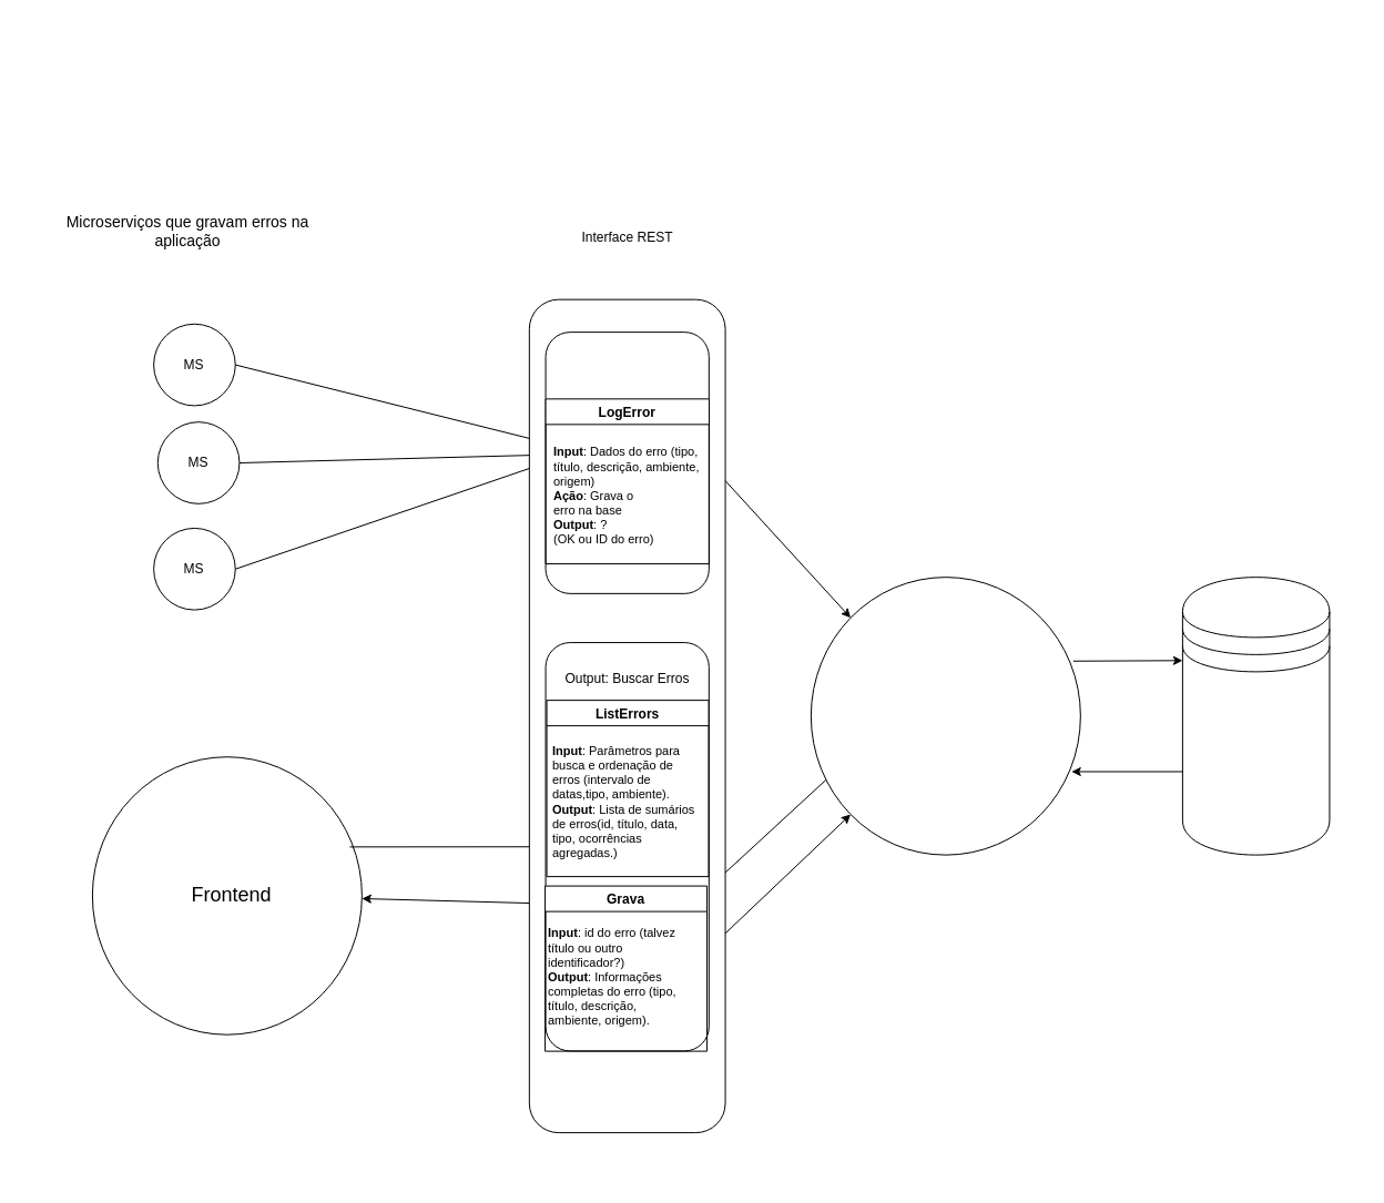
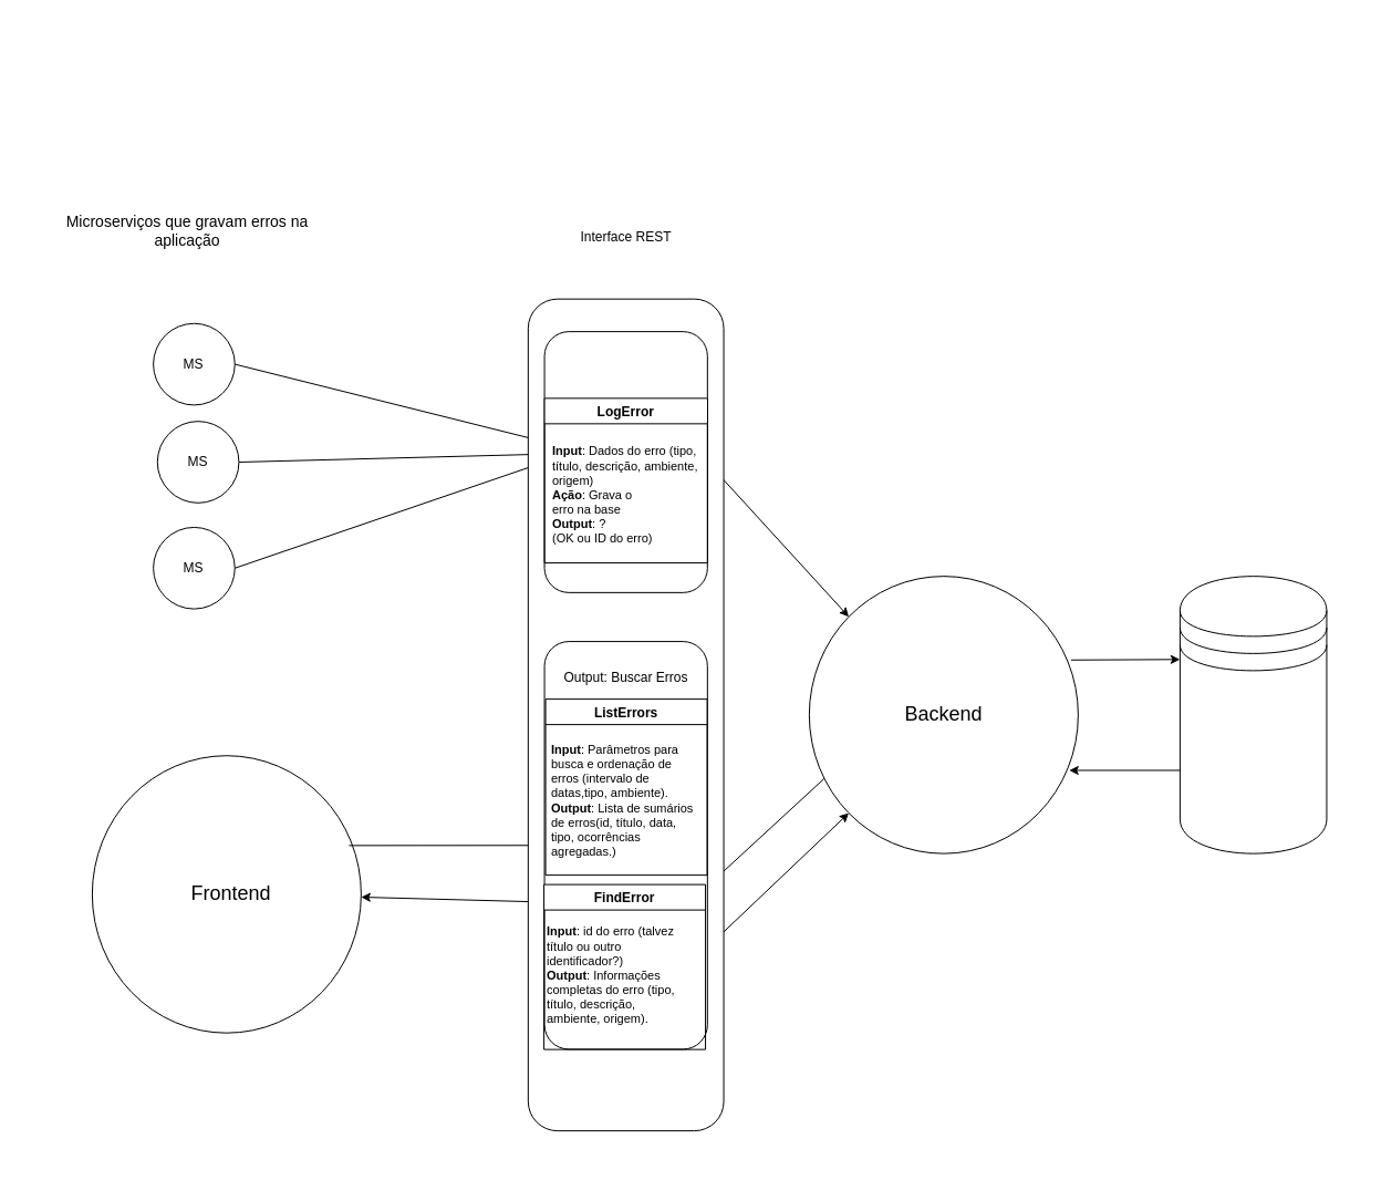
  <mxCell id="0" />
  <mxCell id="1" parent="0" />
  <mxCell id="2" value="" style="group;" vertex="1" connectable="0" parent="1"><mxGeometry x="21" y="20" width="1205" height="1043" as="geometry" /></mxCell>
  <mxCell id="3" value="" style="group" vertex="1" connectable="0" parent="2"><mxGeometry x="50" y="159.016" width="1155" height="883.984" as="geometry" /></mxCell>
  <mxCell id="4" value="" style="group" vertex="1" connectable="0" parent="3"><mxGeometry width="1155" height="883.984" as="geometry" /></mxCell>
  <mxCell id="5" value="" style="group" vertex="1" connectable="0" parent="4"><mxGeometry width="1155" height="883.984" as="geometry" /></mxCell>
  <mxCell id="6" value="" style="group;aspect=fixed;container=1;" vertex="1" connectable="0" parent="5"><mxGeometry width="1155" height="870" as="geometry" /></mxCell>
  <mxCell id="7" value="" style="group;aspect=fixed;" vertex="1" connectable="0" parent="6"><mxGeometry x="-51" y="-17" width="1206" height="887" as="geometry" /></mxCell>
  <mxCell id="8" value="" style="group" vertex="1" connectable="0" parent="7"><mxGeometry x="16.5" y="4.5" width="1161.938" height="854.585" as="geometry" /></mxCell>
  <mxCell id="9" value="" style="group" vertex="1" connectable="0" parent="8"><mxGeometry width="1161.938" height="854.585" as="geometry" /></mxCell>
  <mxCell id="10" value="" style="group" vertex="1" connectable="0" parent="9"><mxGeometry width="1161.938" height="854.585" as="geometry" /></mxCell>
  <mxCell id="11" value="" style="group" vertex="1" connectable="0" parent="10"><mxGeometry x="105.296" y="213.646" width="73.634" height="73.671" as="geometry" /></mxCell>
  <mxCell id="12" value="" style="group" vertex="1" connectable="0" parent="11"><mxGeometry width="73.634" height="73.671" as="geometry" /></mxCell>
  <mxCell id="13" value="" style="ellipse;whiteSpace=wrap;html=1;" vertex="1" parent="12"><mxGeometry width="73.634" height="73.671" as="geometry" /></mxCell>
  <mxCell id="14" value="&lt;div&gt;MS&lt;/div&gt;" style="text;html=1;strokeColor=none;fillColor=none;align=center;verticalAlign=middle;whiteSpace=wrap;rounded=0;" vertex="1" parent="12"><mxGeometry x="7.363" y="22.101" width="58.907" height="29.468" as="geometry" /></mxCell>
  <mxCell id="15" value="&lt;div&gt;&lt;font style=&quot;font-size: 14px&quot;&gt;Microserviços que gravam erros na aplicação&lt;/font&gt;&lt;/div&gt;&lt;div&gt;&lt;font size=&quot;3&quot;&gt;&lt;br&gt;&lt;/font&gt;&lt;/div&gt;" style="text;html=1;strokeColor=none;fillColor=none;align=center;verticalAlign=middle;whiteSpace=wrap;rounded=0;" vertex="1" parent="10"><mxGeometry width="263.608" height="103.14" as="geometry" /></mxCell>
  <mxCell id="16" value="" style="group" vertex="1" connectable="0" parent="10"><mxGeometry x="101.614" y="125.241" width="73.634" height="73.671" as="geometry" /></mxCell>
  <mxCell id="17" value="" style="group" vertex="1" connectable="0" parent="16"><mxGeometry width="73.634" height="73.671" as="geometry" /></mxCell>
  <mxCell id="18" value="" style="group" vertex="1" connectable="0" parent="17"><mxGeometry width="73.634" height="73.671" as="geometry" /></mxCell>
  <mxCell id="19" value="" style="ellipse;whiteSpace=wrap;html=1;" vertex="1" parent="18"><mxGeometry width="73.634" height="73.671" as="geometry" /></mxCell>
  <mxCell id="20" value="&lt;div&gt;MS&lt;/div&gt;" style="text;html=1;strokeColor=none;fillColor=none;align=center;verticalAlign=middle;whiteSpace=wrap;rounded=0;" vertex="1" parent="18"><mxGeometry x="7.363" y="22.101" width="58.907" height="29.468" as="geometry" /></mxCell>
  <mxCell id="21" value="" style="group" vertex="1" connectable="0" parent="10"><mxGeometry x="13.254" y="88.405" width="73.634" height="73.671" as="geometry" /></mxCell>
  <mxCell id="22" value="" style="group" vertex="1" connectable="0" parent="21"><mxGeometry width="73.634" height="73.671" as="geometry" /></mxCell>
  <mxCell id="23" value="" style="group" vertex="1" connectable="0" parent="10"><mxGeometry x="101.614" y="309.419" width="73.634" height="73.671" as="geometry" /></mxCell>
  <mxCell id="24" value="" style="group" vertex="1" connectable="0" parent="23"><mxGeometry width="73.634" height="73.671" as="geometry" /></mxCell>
  <mxCell id="25" value="" style="group" vertex="1" connectable="0" parent="24"><mxGeometry width="73.634" height="73.671" as="geometry" /></mxCell>
  <mxCell id="26" value="" style="ellipse;whiteSpace=wrap;html=1;" vertex="1" parent="25"><mxGeometry width="73.634" height="73.671" as="geometry" /></mxCell>
  <mxCell id="27" value="&lt;div&gt;MS&lt;/div&gt;" style="text;html=1;strokeColor=none;fillColor=none;align=center;verticalAlign=middle;whiteSpace=wrap;rounded=0;" vertex="1" parent="25"><mxGeometry x="7.363" y="22.101" width="58.907" height="29.468" as="geometry" /></mxCell>
  <mxCell id="28" value="" style="endArrow=classic;html=1;exitX=1;exitY=0.5;exitDx=0;exitDy=0;" edge="1" parent="10" source="19" target="50"><mxGeometry width="50" height="50" relative="1" as="geometry"><mxPoint x="204.701" y="206.279" as="sourcePoint" /><mxPoint x="278.335" y="132.608" as="targetPoint" /></mxGeometry></mxCell>
  <mxCell id="29" value="" style="endArrow=classic;html=1;entryX=0;entryY=0.5;entryDx=0;entryDy=0;exitX=1;exitY=0.5;exitDx=0;exitDy=0;" edge="1" parent="10" source="26" target="50"><mxGeometry width="50" height="50" relative="1" as="geometry"><mxPoint x="234.155" y="412.558" as="sourcePoint" /><mxPoint x="307.788" y="338.887" as="targetPoint" /></mxGeometry></mxCell>
  <mxCell id="30" value="" style="endArrow=classic;html=1;exitX=1;exitY=0.5;exitDx=0;exitDy=0;entryX=0.015;entryY=0.469;entryDx=0;entryDy=0;entryPerimeter=0;" edge="1" parent="10" source="13" target="50"><mxGeometry width="50" height="50" relative="1" as="geometry"><mxPoint x="234.155" y="294.684" as="sourcePoint" /><mxPoint x="307.788" y="221.013" as="targetPoint" /></mxGeometry></mxCell>
  <mxCell id="31" value="" style="group" vertex="1" connectable="0" parent="10"><mxGeometry x="46.389" y="515.698" width="242.991" height="250.482" as="geometry" /></mxCell>
  <mxCell id="32" value="" style="ellipse;whiteSpace=wrap;html=1;" vertex="1" parent="31"><mxGeometry width="242.991" height="250.482" as="geometry" /></mxCell>
  <mxCell id="33" value="&lt;font style=&quot;font-size: 18px&quot;&gt;Frontend&lt;/font&gt;" style="text;html=1;strokeColor=none;fillColor=none;align=center;verticalAlign=middle;whiteSpace=wrap;rounded=0;" vertex="1" parent="31"><mxGeometry x="58.907" y="99.456" width="132.54" height="51.57" as="geometry" /></mxCell>
  <mxCell id="34" value="" style="endArrow=classic;html=1;entryX=0;entryY=0.5;entryDx=0;entryDy=0;exitX=0.955;exitY=0.324;exitDx=0;exitDy=0;exitPerimeter=0;" edge="1" parent="10" source="32" target="51"><mxGeometry width="50" height="50" relative="1" as="geometry"><mxPoint x="293.062" y="589.369" as="sourcePoint" /><mxPoint x="366.695" y="515.698" as="targetPoint" /></mxGeometry></mxCell>
  <mxCell id="35" value="" style="endArrow=classic;html=1;exitX=0.001;exitY=0.639;exitDx=0;exitDy=0;exitPerimeter=0;" edge="1" parent="10" source="51" target="32"><mxGeometry width="50" height="50" relative="1" as="geometry"><mxPoint x="293.062" y="810.382" as="sourcePoint" /><mxPoint x="366.695" y="736.711" as="targetPoint" /></mxGeometry></mxCell>
  <mxCell id="36" value="" style="group" vertex="1" connectable="0" parent="10"><mxGeometry x="694.365" y="353.621" width="242.991" height="250.482" as="geometry" /></mxCell>
  <mxCell id="37" value="" style="ellipse;whiteSpace=wrap;html=1;" vertex="1" parent="36"><mxGeometry width="242.991" height="250.482" as="geometry" /></mxCell>
+ <mxCell id="38" value="&lt;font style=&quot;font-size: 18px&quot;&gt;Backend&lt;/font&gt;" style="text;html=1;strokeColor=none;fillColor=none;align=center;verticalAlign=middle;whiteSpace=wrap;rounded=0;" vertex="1" parent="36"><mxGeometry x="33.135" y="110.507" width="176.721" height="29.468" as="geometry" /></mxCell>
  <mxCell id="39" value="" style="group" vertex="1" connectable="0" parent="10"><mxGeometry x="1029.397" y="353.621" width="132.54" height="250.482" as="geometry" /></mxCell>
  <mxCell id="40" value="" style="shape=datastore;whiteSpace=wrap;html=1;" vertex="1" parent="39"><mxGeometry width="132.54" height="250.482" as="geometry" /></mxCell>
  <mxCell id="41" value="" style="endArrow=classic;html=1;exitX=0.973;exitY=0.302;exitDx=0;exitDy=0;exitPerimeter=0;entryX=0;entryY=0.3;entryDx=0;entryDy=0;" edge="1" parent="10" source="37" target="40"><mxGeometry width="50" height="50" relative="1" as="geometry"><mxPoint x="911.584" y="309.419" as="sourcePoint" /><mxPoint x="985.217" y="235.748" as="targetPoint" /></mxGeometry></mxCell>
  <mxCell id="42" value="" style="endArrow=classic;html=1;exitX=0;exitY=0.7;exitDx=0;exitDy=0;" edge="1" parent="10" source="40"><mxGeometry width="50" height="50" relative="1" as="geometry"><mxPoint x="779.043" y="736.711" as="sourcePoint" /><mxPoint x="929.256" y="528.958" as="targetPoint" /></mxGeometry></mxCell>
  <mxCell id="43" value="" style="endArrow=classic;html=1;exitX=1;exitY=0.5;exitDx=0;exitDy=0;entryX=0;entryY=0;entryDx=0;entryDy=0;" edge="1" parent="10" source="50" target="37"><mxGeometry width="50" height="50" relative="1" as="geometry"><mxPoint x="675.956" y="265.216" as="sourcePoint" /><mxPoint x="779.043" y="206.279" as="targetPoint" /></mxGeometry></mxCell>
  <mxCell id="44" value="" style="endArrow=classic;html=1;exitX=1;exitY=0.75;exitDx=0;exitDy=0;entryX=0;entryY=1;entryDx=0;entryDy=0;" edge="1" parent="10" source="51" target="37"><mxGeometry width="50" height="50" relative="1" as="geometry"><mxPoint x="734.863" y="795.648" as="sourcePoint" /><mxPoint x="808.497" y="721.977" as="targetPoint" /></mxGeometry></mxCell>
  <mxCell id="45" value="" style="endArrow=classic;html=1;exitX=0.055;exitY=0.73;exitDx=0;exitDy=0;exitPerimeter=0;entryX=1;entryY=0.6;entryDx=0;entryDy=0;entryPerimeter=0;" edge="1" parent="10" source="37" target="51"><mxGeometry width="50" height="50" relative="1" as="geometry"><mxPoint x="690.683" y="780.914" as="sourcePoint" /><mxPoint x="764.316" y="707.243" as="targetPoint" /></mxGeometry></mxCell>
  <mxCell id="46" value="&lt;div&gt;Interface REST&lt;/div&gt;" style="text;html=1;strokeColor=none;fillColor=none;align=center;verticalAlign=middle;whiteSpace=wrap;rounded=0;" vertex="1" parent="10"><mxGeometry x="462.419" y="22.101" width="132.54" height="51.57" as="geometry" /></mxCell>
  <mxCell id="47" value="" style="group" vertex="1" connectable="0" parent="10"><mxGeometry x="440.329" y="103.14" width="268.452" height="751.445" as="geometry" /></mxCell>
  <mxCell id="48" value="" style="rounded=1;whiteSpace=wrap;html=1;" vertex="1" parent="47"><mxGeometry width="176.721" height="751.445" as="geometry" /></mxCell>
  <mxCell id="49" value="" style="group" vertex="1" connectable="0" parent="47"><mxGeometry x="14.727" y="29.468" width="253.725" height="648.306" as="geometry" /></mxCell>
  <mxCell id="50" value="" style="rounded=1;whiteSpace=wrap;html=1;" vertex="1" parent="49"><mxGeometry width="147.267" height="235.748" as="geometry" /></mxCell>
  <mxCell id="51" value="" style="rounded=1;whiteSpace=wrap;html=1;" vertex="1" parent="49"><mxGeometry y="279.95" width="147.267" height="368.355" as="geometry" /></mxCell>
  <mxCell id="52" value="Output: Buscar Erros" style="text;html=1;strokeColor=none;fillColor=none;align=center;verticalAlign=middle;whiteSpace=wrap;rounded=0;" vertex="1" parent="49"><mxGeometry y="287.317" width="147.267" height="51.57" as="geometry" /></mxCell>
  <mxCell id="53" value="LogError" style="swimlane;" vertex="1" parent="49"><mxGeometry y="60.222" width="147.407" height="148.711" as="geometry" /></mxCell>
  <mxCell id="54" value="ListErrors" style="swimlane;" vertex="1" parent="49"><mxGeometry x="1" y="332" width="146" height="159" as="geometry" /></mxCell>
  <mxCell id="55" value="&lt;div style=&quot;font-size: 11px&quot; align=&quot;left&quot;&gt;&lt;font style=&quot;font-size: 11px&quot;&gt;&lt;b&gt;Input&lt;/b&gt;: Parâmetros para busca e ordenação de erros (intervalo de datas,tipo, ambiente).&lt;/font&gt;&lt;/div&gt;&lt;div style=&quot;font-size: 11px&quot; align=&quot;left&quot;&gt;&lt;font style=&quot;font-size: 11px&quot;&gt;&lt;b&gt;Output&lt;/b&gt;: Lista de sumários de erros(id, título, data, tipo, ocorrências agregadas.)&lt;br&gt;&lt;/font&gt; &lt;/div&gt;" style="text;html=1;strokeColor=none;fillColor=none;align=left;verticalAlign=middle;whiteSpace=wrap;rounded=0;" vertex="1" parent="54"><mxGeometry x="3.5" y="32.5" width="138" height="119" as="geometry" /></mxCell>
- <mxCell id="56" value="Grava" style="swimlane;" vertex="1" parent="49"><mxGeometry x="-0.5" y="499.5" width="146" height="149" as="geometry" /></mxCell>
+ <mxCell id="56" value="FindError" style="swimlane;" vertex="1" parent="49"><mxGeometry x="-0.5" y="499.5" width="146" height="149" as="geometry" /></mxCell>
  <mxCell id="57" value="&lt;div style=&quot;font-size: 11px&quot; align=&quot;left&quot;&gt;&lt;font style=&quot;font-size: 11px&quot;&gt;&lt;b&gt;Input&lt;/b&gt;: Dados do erro (tipo, título, descrição, ambiente, origem)&lt;br&gt;&lt;/font&gt;&lt;/div&gt;&lt;div style=&quot;font-size: 11px&quot; align=&quot;left&quot;&gt;&lt;font style=&quot;font-size: 11px&quot;&gt;&lt;b&gt;Ação&lt;/b&gt;: Grava o &lt;br&gt;&lt;/font&gt;&lt;/div&gt;&lt;div style=&quot;font-size: 11px&quot; align=&quot;left&quot;&gt;&lt;font style=&quot;font-size: 11px&quot;&gt;erro na base&lt;/font&gt;&lt;/div&gt;&lt;div style=&quot;font-size: 11px&quot; align=&quot;left&quot;&gt;&lt;font style=&quot;font-size: 11px&quot;&gt;&lt;b&gt;Output&lt;/b&gt;: ? &lt;br&gt;&lt;/font&gt;&lt;/div&gt;&lt;div style=&quot;font-size: 11px&quot; align=&quot;left&quot;&gt;&lt;font style=&quot;font-size: 11px&quot;&gt;(OK ou ID do erro)&lt;br&gt;&lt;/font&gt;&lt;/div&gt;" style="text;html=1;strokeColor=none;fillColor=none;align=left;verticalAlign=middle;whiteSpace=wrap;rounded=0;" vertex="1" parent="49"><mxGeometry x="5" y="85" width="136" height="126" as="geometry" /></mxCell>
  <mxCell id="58" value="&lt;div style=&quot;font-size: 11px&quot; align=&quot;left&quot;&gt;&lt;font style=&quot;font-size: 11px&quot;&gt;&lt;b&gt;Input&lt;/b&gt;: id do erro (talvez título ou outro identificador?)&lt;/font&gt;&lt;/div&gt;&lt;div style=&quot;font-size: 11px&quot; align=&quot;left&quot;&gt;&lt;font style=&quot;font-size: 11px&quot;&gt;&lt;b&gt;Output&lt;/b&gt;: Informações completas do erro (tipo, título, descrição, ambiente, origem). &lt;br&gt;&lt;/font&gt;&lt;/div&gt;" style="text;html=1;strokeColor=none;fillColor=none;align=left;verticalAlign=middle;whiteSpace=wrap;rounded=0;" vertex="1" parent="49"><mxGeometry y="524" width="130" height="116" as="geometry" /></mxCell>
